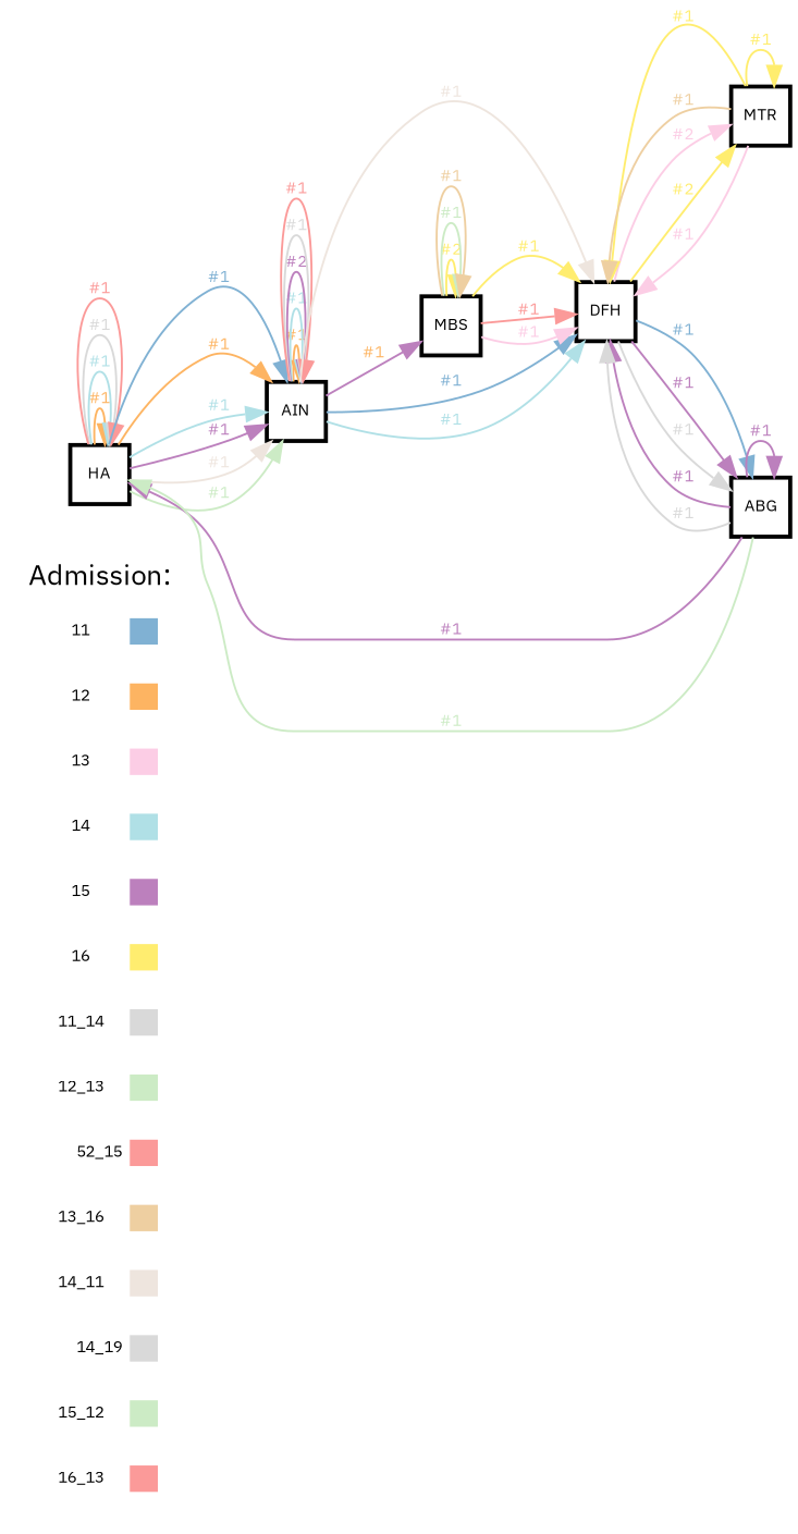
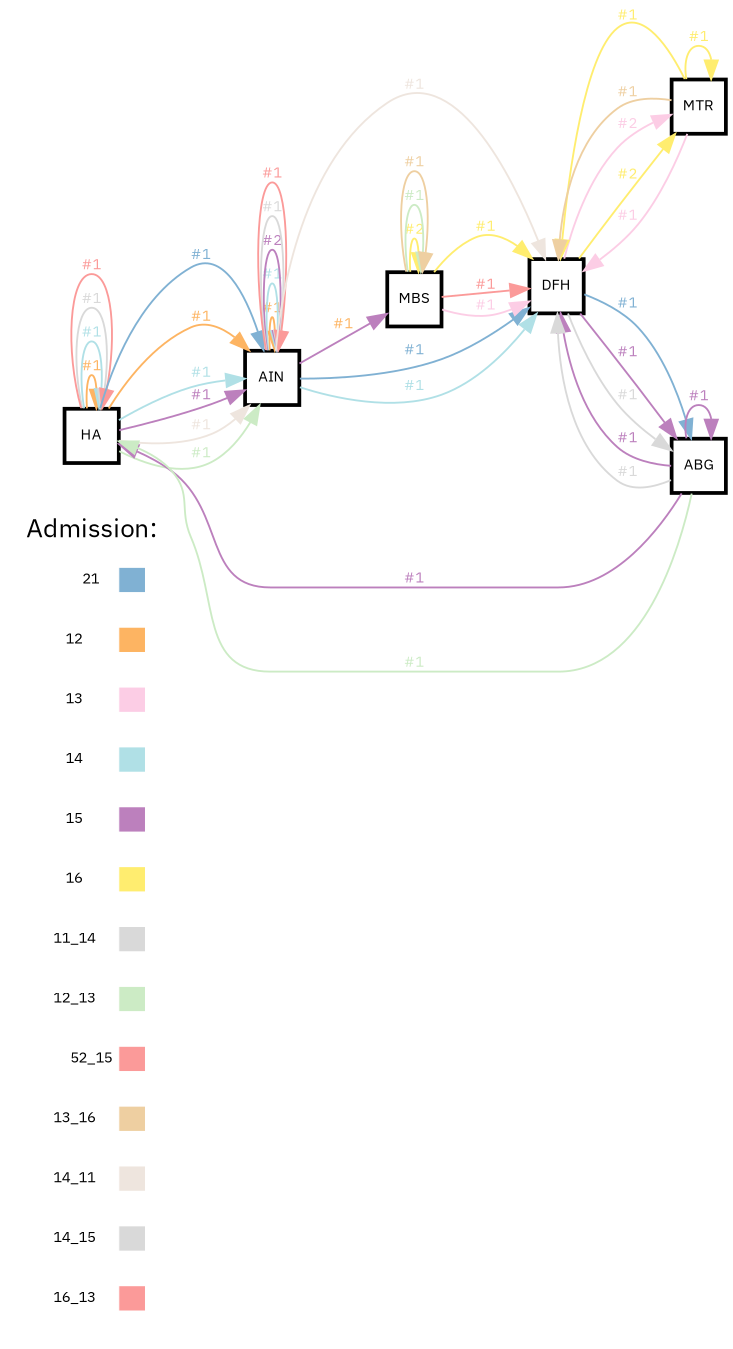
  digraph {
    fontname="IBM Plex Sans"
    rankdir=LR
    node [color="#ffffff" fillcolor="#ffffff" fixedsize=True fontcolor="#000000" fontname="IBM Plex Sans" fontsize=8 margin=0 shape=rectangle style=striped]
    edge [color="#bc80bd" fontcolor="#bc80bd" fontname="IBM Plex Sans" fontsize=8 penwidth=1]
-   n1 [fillcolor="#ffffff:#ffffff:#ffffff:#80b1d3" height=0.2 label="11        " width=0.8]
+   n1 [fillcolor="#ffffff:#ffffff:#ffffff:#80b1d3" height=0.2 label=21 width=0.8]
    n2 [fillcolor="#ffffff:#ffffff:#ffffff:#fdb462" height=0.2 label="12        " width=0.8]
    n3 [fillcolor="#ffffff:#ffffff:#ffffff:#fccde5" height=0.2 label="13        " width=0.8]
    n4 [fillcolor="#ffffff:#ffffff:#ffffff:powderblue" height=0.2 label="14        " width=0.8]
    n5 [fillcolor="#ffffff:#ffffff:#ffffff:#bc80bd" height=0.2 label="15        " width=0.8]
    n6 [fillcolor="#ffffff:#ffffff:#ffffff:#ffed6f" height=0.2 label="16        " width=0.8]
    n7 [fillcolor="#ffffff:#ffffff:#ffffff:#d9d9d9" height=0.2 label="11_14        " width=0.8]
    n8 [fillcolor="#ffffff:#ffffff:#ffffff:#ccebc5" height=0.2 label="12_13        " width=0.8]
    n9 [fillcolor="#ffffff:#ffffff:#ffffff:#fb9a99" height=0.2 label="52_15" width=0.8]
    n10 [fillcolor="#ffffff:#ffffff:#ffffff:navajowhite2" height=0.2 label="13_16        " width=0.8]
    n11 [fillcolor="#ffffff:#ffffff:#ffffff:seashell2" height=0.2 label="14_11        " width=0.8]
-   n12 [fillcolor="#ffffff:#ffffff:#ffffff:#d9d9d9" height=0.2 label="14_19" width=0.8]
-   n13 [fillcolor="#ffffff:#ffffff:#ffffff:#ccebc5" height=0.2 label="15_12        " width=0.8]
+   n12 [fillcolor="#ffffff:#ffffff:#ffffff:#d9d9d9" height=0.2 label="14_15        " width=0.8]
    n14 [fillcolor="#ffffff:#ffffff:#ffffff:#fb9a99" height=0.2 label="16_13        " width=0.8]
    n15 [color="#000000" fixedsize=false height=0.4 label=HA penwidth=2 shape=square style=filled width=0.4 fontcolor=""]
    n16 [color="#000000" fixedsize=false height=0.4 label=AIN penwidth=2 shape=square style=filled width=0.4 fontcolor=""]
    n17 [color="#000000" fixedsize=false height=0.4 label=DFH penwidth=2 shape=box style=filled width=0.4 fontcolor=""]
    n18 [color="#000000" fixedsize=false height=0.4 label=MBS penwidth=2 shape=square style=filled width=0.4 fontcolor=""]
    n19 [color="#000000" fixedsize=false height=0.4 label=ABG penwidth=2 shape=square style=filled width=0.4 fontcolor=""]
    n20 [color="#000000" fixedsize=false height=0.4 label=MTR penwidth=2 shape=square style=filled width=0.4 fontcolor=""]
    subgraph cluster_1 {
      color="#ffffff"
      label="\nAdmission:"
      style=filled
      n1
      n2
      n3
      n4
      n5
      n6
      n7
      n8
      n9
      n10
      n11
      n12
-     n13
      n14
    }
    n15 -> n15 [color="#fdb462" fontcolor="#fdb462" label="#1"]
    n15 -> n15 [color=powderblue fontcolor=powderblue label="#1"]
    n15 -> n15 [color="#d9d9d9" fontcolor="#d9d9d9" label="#1"]
    n15 -> n15 [color="#fb9a99" fontcolor="#fb9a99" label="#1"]
    n15 -> n16 [color="#80b1d3" fontcolor="#80b1d3" label="#1"]
    n15 -> n16 [color="#fdb462" fontcolor="#fdb462" label="#1"]
    n15 -> n16 [color=powderblue fontcolor=powderblue label="#1"]
    n15 -> n16 [label="#1"]
    n15 -> n16 [color=seashell2 fontcolor=seashell2 label="#1"]
    n15 -> n16 [color="#ccebc5" fontcolor="#ccebc5" label="#1"]
    n16 -> n16 [color="#fdb462" fontcolor="#fdb462" label="#1"]
    n16 -> n16 [color=powderblue fontcolor=powderblue label="#1"]
    n16 -> n16 [label="#2"]
    n16 -> n16 [color="#d9d9d9" fontcolor="#d9d9d9" label="#1"]
    n16 -> n16 [color="#fb9a99" fontcolor="#fb9a99" label="#1"]
    n16 -> n17 [color="#80b1d3" fontcolor="#80b1d3" label="#1"]
    n16 -> n17 [color=powderblue fontcolor=powderblue label="#1"]
    n16 -> n17 [color=seashell2 fontcolor=seashell2 label="#1"]
    n16 -> n18 [fontcolor="#fdb462" label="#1"]
    n17 -> n19 [color="#80b1d3" fontcolor="#80b1d3" label="#1"]
    n17 -> n19 [label="#1"]
    n17 -> n19 [color="#d9d9d9" fontcolor="#d9d9d9" label="#1"]
    n17 -> n20 [color="#fccde5" fontcolor="#fccde5" label="#2"]
    n17 -> n20 [color="#ffed6f" fontcolor="#ffed6f" label="#2"]
    n18 -> n17 [color="#fccde5" fontcolor="#fccde5" label="#1"]
    n18 -> n17 [color="#ffed6f" fontcolor="#ffed6f" label="#1"]
    n18 -> n17 [color="#fb9a99" fontcolor="#fb9a99" label="#1"]
    n18 -> n18 [color="#ffed6f" fontcolor="#ffed6f" label="#2"]
    n18 -> n18 [color="#ccebc5" fontcolor="#ccebc5" label="#1"]
    n18 -> n18 [color=navajowhite2 fontcolor=navajowhite2 label="#1"]
    n19 -> n15 [label="#1"]
    n19 -> n15 [color="#ccebc5" fontcolor="#ccebc5" label="#1"]
    n19 -> n17 [label="#1"]
    n19 -> n17 [color="#d9d9d9" fontcolor="#d9d9d9" label="#1"]
    n19 -> n19 [label="#1"]
    n20 -> n17 [color="#fccde5" fontcolor="#fccde5" label="#1"]
    n20 -> n17 [color="#ffed6f" fontcolor="#ffed6f" label="#1"]
    n20 -> n17 [color=navajowhite2 fontcolor=navajowhite2 label="#1"]
    n20 -> n20 [color="#ffed6f" fontcolor="#ffed6f" label="#1"]
  }
